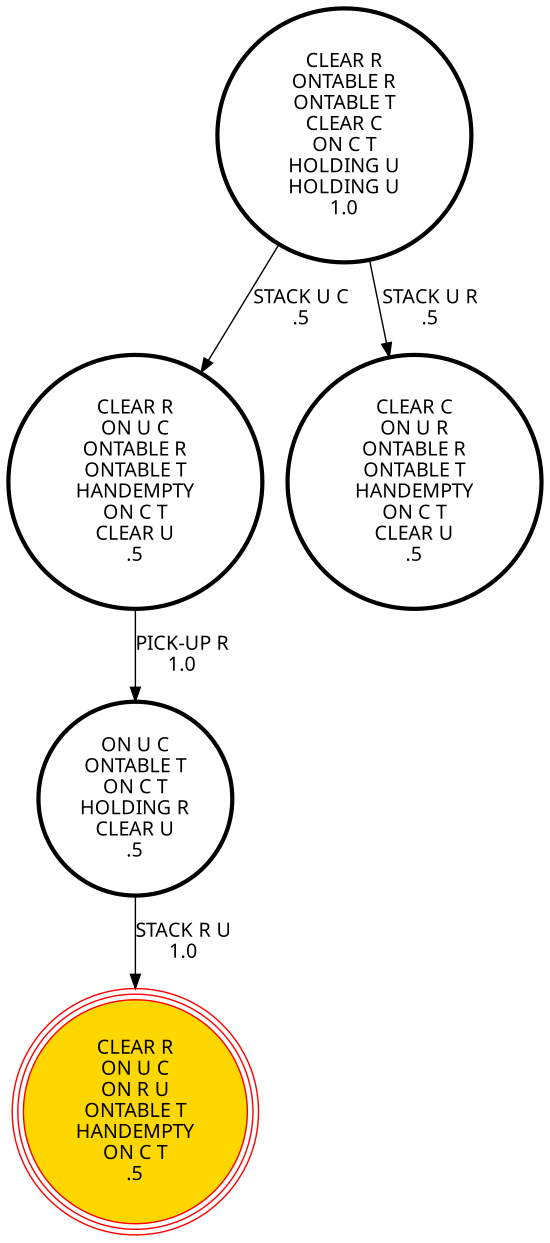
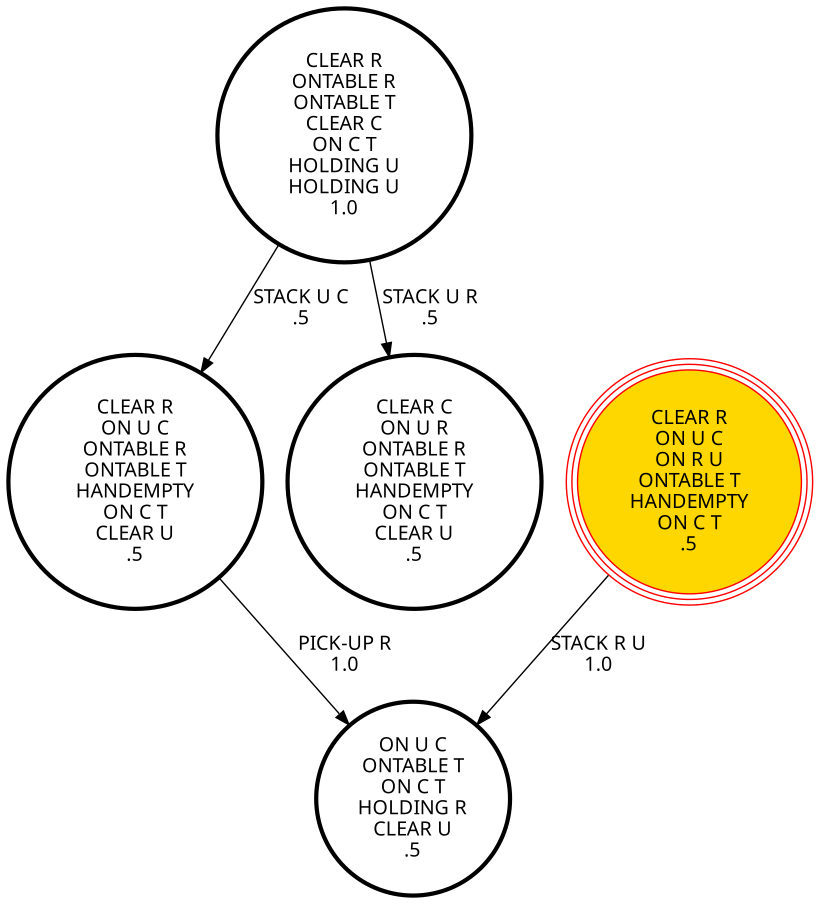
  digraph {
    fontname="Noto Sans"
    node [penwidth=3 shape=circle fontname="Noto Sans"]
    edge [fontname="Noto Sans"]
    "CLEAR R\nONTABLE R\nONTABLE T\nCLEAR C\nON C T\nHOLDING U\nHOLDING U\n1.0\n"
    "CLEAR R\nON U C\nONTABLE R\nONTABLE T\nHANDEMPTY\nON C T\nCLEAR U\n.5\n"
    "CLEAR C\nON U R\nONTABLE R\nONTABLE T\nHANDEMPTY\nON C T\nCLEAR U\n.5\n"
    "ON U C\nONTABLE T\nON C T\nHOLDING R\nCLEAR U\n.5\n"
    "CLEAR R\nON U C\nON R U\nONTABLE T\nHANDEMPTY\nON C T\n.5\n" [color=red fillcolor=gold peripheries=3 style=filled penwidth=""]
    "CLEAR R\nONTABLE R\nONTABLE T\nCLEAR C\nON C T\nHOLDING U\nHOLDING U\n1.0\n" -> "CLEAR R\nON U C\nONTABLE R\nONTABLE T\nHANDEMPTY\nON C T\nCLEAR U\n.5\n" [label="STACK U C\n.5\n"]
    "CLEAR R\nONTABLE R\nONTABLE T\nCLEAR C\nON C T\nHOLDING U\nHOLDING U\n1.0\n" -> "CLEAR C\nON U R\nONTABLE R\nONTABLE T\nHANDEMPTY\nON C T\nCLEAR U\n.5\n" [label="STACK U R\n.5\n"]
    "CLEAR R\nON U C\nONTABLE R\nONTABLE T\nHANDEMPTY\nON C T\nCLEAR U\n.5\n" -> "ON U C\nONTABLE T\nON C T\nHOLDING R\nCLEAR U\n.5\n" [label="PICK-UP R\n1.0\n"]
-   "ON U C\nONTABLE T\nON C T\nHOLDING R\nCLEAR U\n.5\n" -> "CLEAR R\nON U C\nON R U\nONTABLE T\nHANDEMPTY\nON C T\n.5\n" [label="STACK R U\n1.0\n"]
+   "CLEAR R\nON U C\nON R U\nONTABLE T\nHANDEMPTY\nON C T\n.5\n" -> "ON U C\nONTABLE T\nON C T\nHOLDING R\nCLEAR U\n.5\n" [label="STACK R U\n1.0\n"]
  }
